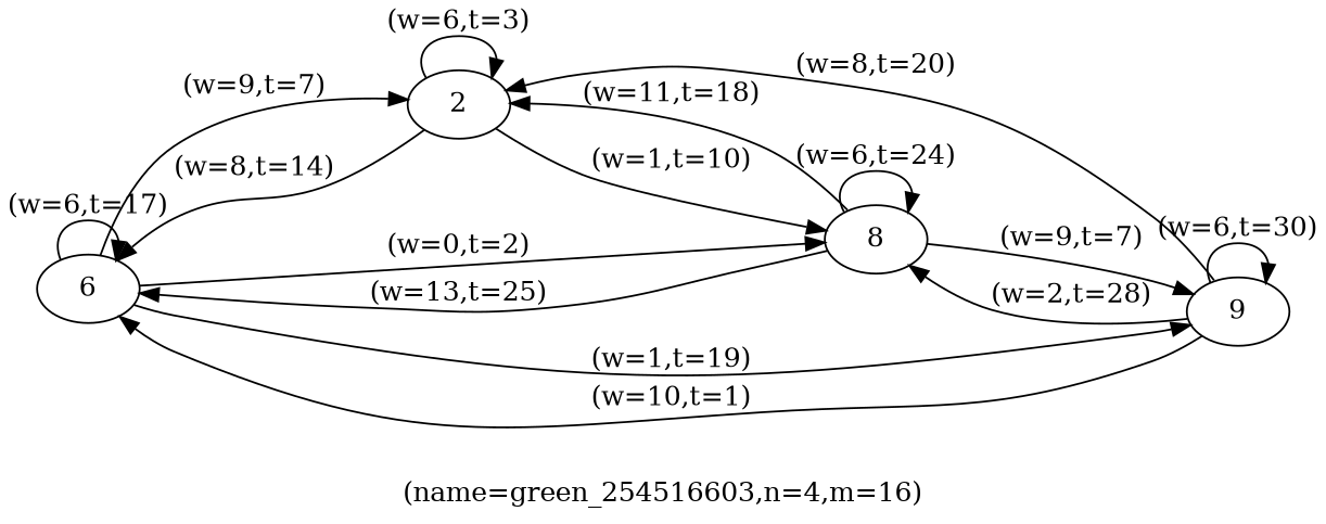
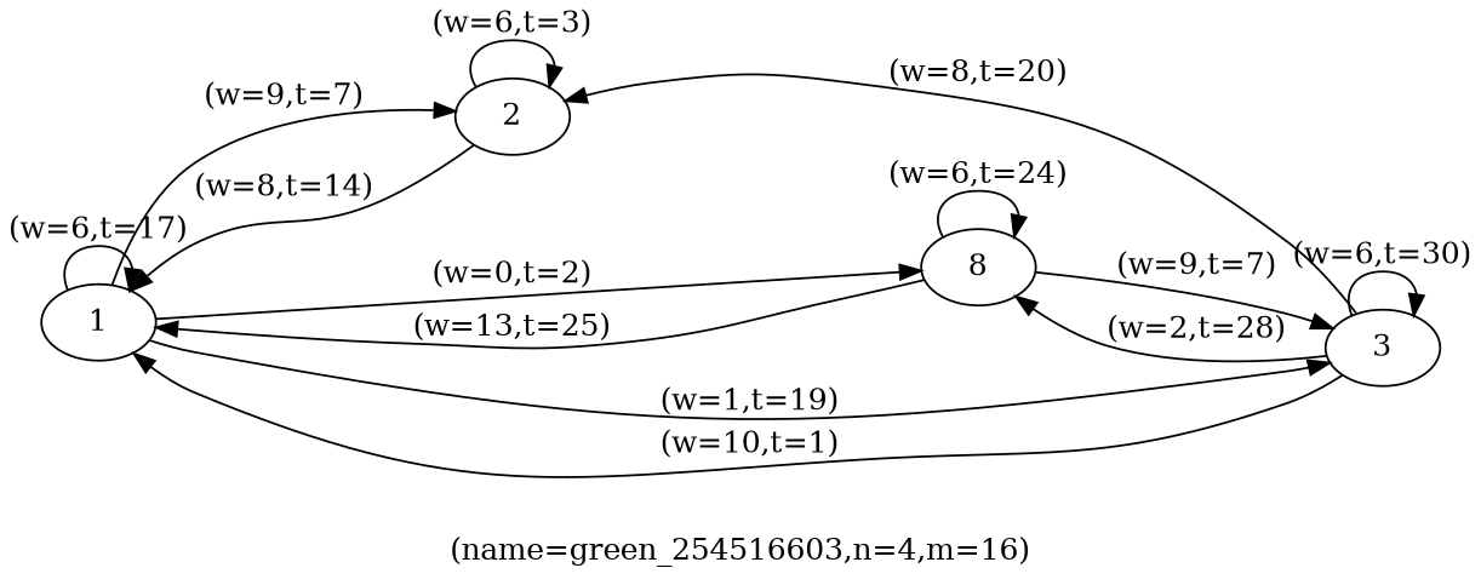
  digraph {
    label="(name=green_254516603,n=4,m=16)"
    rankdir=LR
-   n1 [label=6]
+   n1 [label=1]
    n2 [label=2]
-   n3 [label=9]
+   n3 [label=3]
    n4 [label=8]
    n1 -> n1 [label="(w=6,t=17)"]
    n1 -> n2 [label="(w=9,t=7)"]
    n1 -> n3 [label="(w=1,t=19)"]
    n1 -> n4 [label="(w=0,t=2)"]
    n2 -> n1 [label="(w=8,t=14)"]
    n2 -> n2 [label="(w=6,t=3)"]
-   n2 -> n4 [label="(w=1,t=10)"]
    n3 -> n1 [label="(w=10,t=1)"]
    n3 -> n2 [label="(w=8,t=20)"]
    n3 -> n3 [label="(w=6,t=30)"]
    n3 -> n4 [label="(w=2,t=28)"]
    n4 -> n1 [label="(w=13,t=25)"]
-   n4 -> n2 [label="(w=11,t=18)"]
    n4 -> n3 [label="(w=9,t=7)"]
    n4 -> n4 [label="(w=6,t=24)"]
  }
